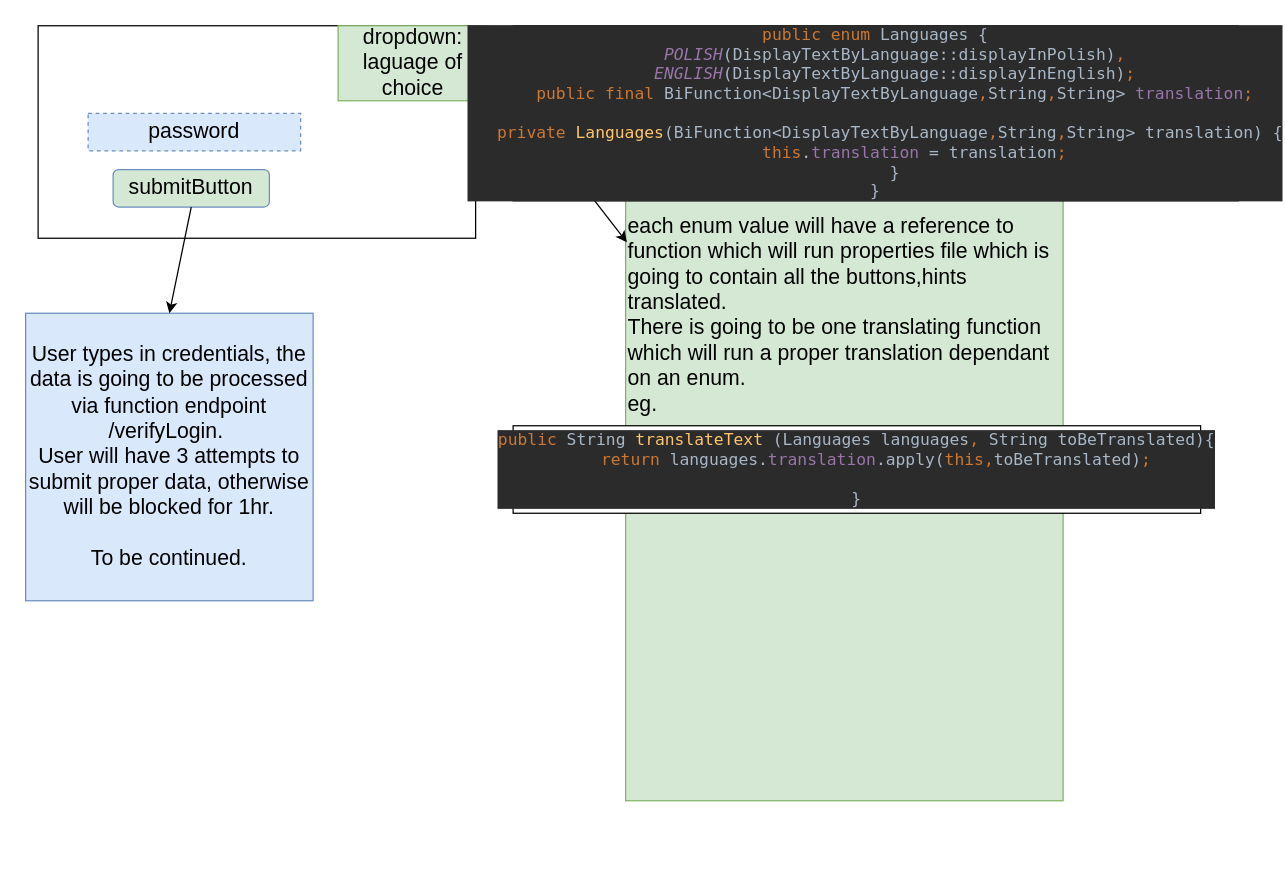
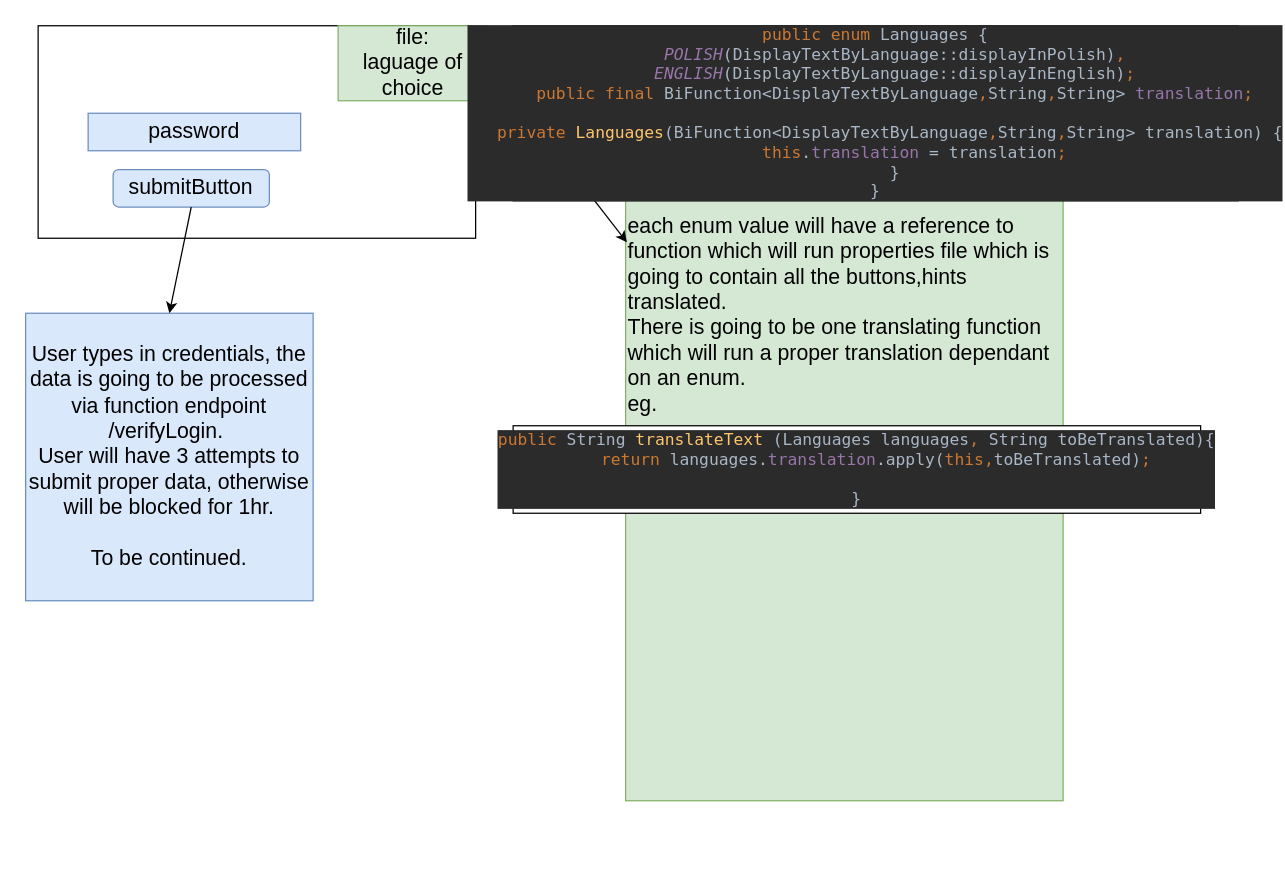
  <mxCell id="0" />
  <mxCell id="1" parent="0" />
  <mxCell id="2" value="" style="rounded=0;whiteSpace=wrap;html=1;" vertex="1" parent="1"><mxGeometry x="30" y="20" width="350" height="170" as="geometry" /></mxCell>
- <mxCell id="3" value="&lt;font style=&quot;font-size: 17px;&quot;&gt;password&lt;/font&gt;" style="rounded=0;whiteSpace=wrap;html=1;fillColor=#dae8fc;strokeColor=#6c8ebf;dashed=1;" vertex="1" parent="1"><mxGeometry x="70" y="90" width="170" height="30" as="geometry" /></mxCell>
- <mxCell id="4" value="submitButton" style="rounded=1;whiteSpace=wrap;html=1;fontSize=17;fillColor=#d5e8d4;strokeColor=#6c8ebf;" vertex="1" parent="1"><mxGeometry x="90" y="135" width="125" height="30" as="geometry" /></mxCell>
- <mxCell id="5" value="dropdown:&lt;br&gt;laguage of choice" style="rounded=0;whiteSpace=wrap;html=1;fontSize=17;fillColor=#d5e8d4;strokeColor=#82b366;" vertex="1" parent="1"><mxGeometry x="270" y="20" width="120" height="60" as="geometry" /></mxCell>
+ <mxCell id="3" value="&lt;font style=&quot;font-size: 17px;&quot;&gt;password&lt;/font&gt;" style="rounded=0;whiteSpace=wrap;html=1;fillColor=#dae8fc;strokeColor=#6c8ebf;" vertex="1" parent="1"><mxGeometry x="70" y="90" width="170" height="30" as="geometry" /></mxCell>
+ <mxCell id="4" value="submitButton" style="rounded=1;whiteSpace=wrap;html=1;fontSize=17;fillColor=#dae8fc;strokeColor=#6c8ebf;" vertex="1" parent="1"><mxGeometry x="90" y="135" width="125" height="30" as="geometry" /></mxCell>
+ <mxCell id="5" value="file:&lt;br&gt;laguage of choice" style="rounded=0;whiteSpace=wrap;html=1;fontSize=17;fillColor=#d5e8d4;strokeColor=#82b366;" vertex="1" parent="1"><mxGeometry x="270" y="20" width="120" height="60" as="geometry" /></mxCell>
  <mxCell id="6" value="User types in credentials, the data is going to be processed via function endpoint&lt;br&gt;/verifyLogin.&amp;nbsp;&lt;br&gt;User will have 3 attempts to submit proper data, otherwise will be blocked for 1hr.&lt;br&gt;&lt;br&gt;To be continued." style="whiteSpace=wrap;html=1;aspect=fixed;fontSize=17;fillColor=#dae8fc;strokeColor=#6c8ebf;align=center;" vertex="1" parent="1"><mxGeometry x="20" y="250" width="230" height="230" as="geometry" /></mxCell>
  <mxCell id="7" value="" style="endArrow=classic;html=1;rounded=0;fontSize=17;exitX=0.5;exitY=1;exitDx=0;exitDy=0;entryX=0.5;entryY=0;entryDx=0;entryDy=0;" edge="1" parent="1" source="4" target="6"><mxGeometry width="50" height="50" relative="1" as="geometry"><mxPoint x="420" y="190" as="sourcePoint" /><mxPoint x="370" y="240" as="targetPoint" /></mxGeometry></mxCell>
  <mxCell id="8" value="&lt;br&gt;&lt;br&gt;&lt;br&gt;&lt;br&gt;&lt;div style=&quot;&quot;&gt;&lt;br&gt;&lt;/div&gt;each enum value will have a reference to function which will run properties file which is going to contain all the buttons,hints translated.&lt;br&gt;There is going to be one translating function which will run a proper translation dependant on an enum.&lt;br&gt;eg.&lt;br&gt;&lt;pre style=&quot;background-color:#2b2b2b;color:#a9b7c6;font-family:'JetBrains Mono',monospace;font-size:9.8pt;&quot;&gt;&lt;br&gt;&lt;/pre&gt;&lt;br&gt;&lt;br&gt;&lt;br&gt;&lt;br&gt;&lt;br&gt;&lt;br&gt;&lt;br&gt;&lt;br&gt;&lt;br&gt;&lt;br&gt;&lt;br&gt;&lt;br&gt;&lt;br&gt;&lt;br&gt;&lt;br&gt;&lt;br&gt;" style="rounded=0;whiteSpace=wrap;html=1;fontSize=17;fillColor=#d5e8d4;strokeColor=#82b366;align=left;" vertex="1" parent="1"><mxGeometry x="500" y="130" width="350" height="510" as="geometry" /></mxCell>
  <mxCell id="9" value="" style="endArrow=classic;html=1;rounded=0;fontSize=17;exitX=1;exitY=0.5;exitDx=0;exitDy=0;entryX=0.003;entryY=0.124;entryDx=0;entryDy=0;entryPerimeter=0;" edge="1" parent="1" source="5" target="8"><mxGeometry width="50" height="50" relative="1" as="geometry"><mxPoint x="380" y="390" as="sourcePoint" /><mxPoint x="430" y="340" as="targetPoint" /></mxGeometry></mxCell>
  <mxCell id="10" value="&lt;pre style=&quot;background-color:#2b2b2b;color:#a9b7c6;font-family:'JetBrains Mono',monospace;font-size:9.8pt;&quot;&gt;&lt;span style=&quot;color:#cc7832;&quot;&gt;public &lt;/span&gt;String &lt;span style=&quot;color:#ffc66d;&quot;&gt;translateText &lt;/span&gt;(Languages languages&lt;span style=&quot;color:#cc7832;&quot;&gt;, &lt;/span&gt;String toBeTranslated){&lt;br&gt;    &lt;span style=&quot;color:#cc7832;&quot;&gt;return &lt;/span&gt;languages.&lt;span style=&quot;color:#9876aa;&quot;&gt;translation&lt;/span&gt;.apply(&lt;span style=&quot;color:#cc7832;&quot;&gt;this,&lt;/span&gt;toBeTranslated)&lt;span style=&quot;color:#cc7832;&quot;&gt;;&lt;br&gt;&lt;/span&gt;&lt;span style=&quot;color:#cc7832;&quot;&gt;&lt;br&gt;&lt;/span&gt;}&lt;/pre&gt;" style="rounded=0;whiteSpace=wrap;html=1;fontSize=17;" vertex="1" parent="1"><mxGeometry x="410" y="340" width="550" height="70" as="geometry" /></mxCell>
  <mxCell id="11" value="&lt;pre style=&quot;background-color:#2b2b2b;color:#a9b7c6;font-family:'JetBrains Mono',monospace;font-size:9.8pt;&quot;&gt;&lt;span style=&quot;color:#cc7832;&quot;&gt;public enum &lt;/span&gt;Languages {&lt;br&gt;    &lt;span style=&quot;color:#9876aa;font-style:italic;&quot;&gt;POLISH&lt;/span&gt;(DisplayTextByLanguage::displayInPolish)&lt;span style=&quot;color:#cc7832;&quot;&gt;,&lt;br&gt;&lt;/span&gt;&lt;span style=&quot;color:#cc7832;&quot;&gt;    &lt;/span&gt;&lt;span style=&quot;color:#9876aa;font-style:italic;&quot;&gt;ENGLISH&lt;/span&gt;(DisplayTextByLanguage::displayInEnglish)&lt;span style=&quot;color:#cc7832;&quot;&gt;;&lt;br&gt;&lt;/span&gt;&lt;span style=&quot;color:#cc7832;&quot;&gt;    public final &lt;/span&gt;BiFunction&amp;lt;DisplayTextByLanguage&lt;span style=&quot;color:#cc7832;&quot;&gt;,&lt;/span&gt;String&lt;span style=&quot;color:#cc7832;&quot;&gt;,&lt;/span&gt;String&amp;gt; &lt;span style=&quot;color:#9876aa;&quot;&gt;translation&lt;/span&gt;&lt;span style=&quot;color:#cc7832;&quot;&gt;;&lt;br&gt;&lt;/span&gt;&lt;span style=&quot;color:#cc7832;&quot;&gt;    &lt;br&gt;&lt;/span&gt;&lt;span style=&quot;color:#cc7832;&quot;&gt;   private &lt;/span&gt;&lt;span style=&quot;color:#ffc66d;&quot;&gt;Languages&lt;/span&gt;(BiFunction&amp;lt;DisplayTextByLanguage&lt;span style=&quot;color:#cc7832;&quot;&gt;,&lt;/span&gt;String&lt;span style=&quot;color:#cc7832;&quot;&gt;,&lt;/span&gt;String&amp;gt; translation) {&lt;br&gt;        &lt;span style=&quot;color:#cc7832;&quot;&gt;this&lt;/span&gt;.&lt;span style=&quot;color:#9876aa;&quot;&gt;translation &lt;/span&gt;= translation&lt;span style=&quot;color:#cc7832;&quot;&gt;;&lt;br&gt;&lt;/span&gt;&lt;span style=&quot;color:#cc7832;&quot;&gt;    &lt;/span&gt;}&lt;br&gt;}&lt;/pre&gt;" style="rounded=0;whiteSpace=wrap;html=1;fontSize=17;" vertex="1" parent="1"><mxGeometry x="410" y="20" width="580" height="140" as="geometry" /></mxCell>
